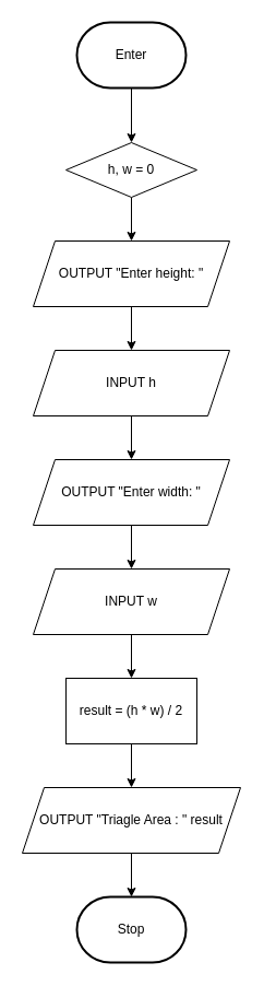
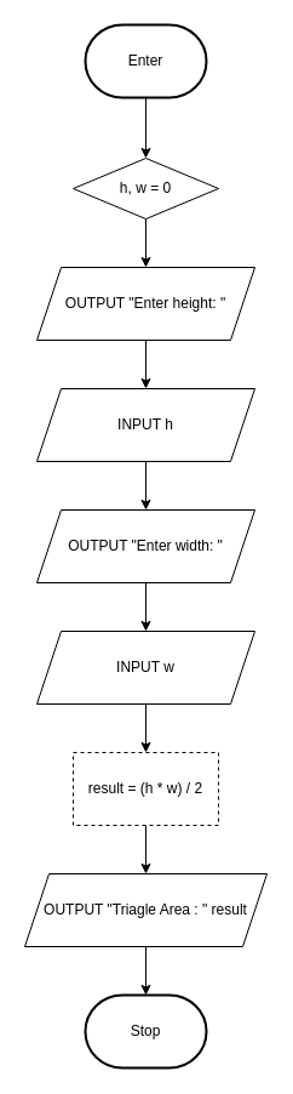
  <mxCell id="0" />
  <mxCell id="1" parent="0" />
  <mxCell id="2" style="edgeStyle=orthogonalEdgeStyle;rounded=0;orthogonalLoop=1;jettySize=auto;html=1;entryX=0.5;entryY=0;entryDx=0;entryDy=0;" parent="1" source="3" target="6" edge="1"><mxGeometry relative="1" as="geometry" /></mxCell>
  <mxCell id="3" value="Enter" style="strokeWidth=2;html=1;shape=mxgraph.flowchart.terminator;whiteSpace=wrap;" parent="1" vertex="1"><mxGeometry x="70" y="20" width="100" height="60" as="geometry" /></mxCell>
  <mxCell id="4" value="Stop" style="strokeWidth=2;html=1;shape=mxgraph.flowchart.terminator;whiteSpace=wrap;" parent="1" vertex="1"><mxGeometry x="70" y="820" width="100" height="60" as="geometry" /></mxCell>
  <mxCell id="5" style="edgeStyle=orthogonalEdgeStyle;rounded=0;orthogonalLoop=1;jettySize=auto;html=1;entryX=0.5;entryY=0;entryDx=0;entryDy=0;" parent="1" source="6" target="8" edge="1"><mxGeometry relative="1" as="geometry" /></mxCell>
  <mxCell id="6" value="h, w = 0" style="rhombus;whiteSpace=wrap;html=1;" parent="1" vertex="1"><mxGeometry x="60" y="130" width="120" height="50" as="geometry" /></mxCell>
  <mxCell id="7" style="edgeStyle=orthogonalEdgeStyle;rounded=0;orthogonalLoop=1;jettySize=auto;html=1;entryX=0.5;entryY=0;entryDx=0;entryDy=0;" parent="1" source="8" target="10" edge="1"><mxGeometry relative="1" as="geometry" /></mxCell>
  <mxCell id="8" value="OUTPUT &quot;Enter height: &quot;" style="shape=parallelogram;perimeter=parallelogramPerimeter;whiteSpace=wrap;html=1;fixedSize=1;" parent="1" vertex="1"><mxGeometry x="30" y="220" width="180" height="60" as="geometry" /></mxCell>
  <mxCell id="9" style="edgeStyle=orthogonalEdgeStyle;rounded=0;orthogonalLoop=1;jettySize=auto;html=1;" parent="1" source="10" target="12" edge="1"><mxGeometry relative="1" as="geometry" /></mxCell>
  <mxCell id="10" value="INPUT h" style="shape=parallelogram;perimeter=parallelogramPerimeter;whiteSpace=wrap;html=1;fixedSize=1;" parent="1" vertex="1"><mxGeometry x="30" y="320" width="180" height="60" as="geometry" /></mxCell>
  <mxCell id="11" style="edgeStyle=orthogonalEdgeStyle;rounded=0;orthogonalLoop=1;jettySize=auto;html=1;entryX=0.5;entryY=0;entryDx=0;entryDy=0;" parent="1" source="12" target="14" edge="1"><mxGeometry relative="1" as="geometry" /></mxCell>
  <mxCell id="12" value="OUTPUT &quot;Enter width: &quot;" style="shape=parallelogram;perimeter=parallelogramPerimeter;whiteSpace=wrap;html=1;fixedSize=1;" parent="1" vertex="1"><mxGeometry x="30" y="420" width="180" height="60" as="geometry" /></mxCell>
  <mxCell id="13" style="edgeStyle=orthogonalEdgeStyle;rounded=0;orthogonalLoop=1;jettySize=auto;html=1;entryX=0.5;entryY=0;entryDx=0;entryDy=0;" parent="1" source="14" target="16" edge="1"><mxGeometry relative="1" as="geometry" /></mxCell>
  <mxCell id="14" value="INPUT w" style="shape=parallelogram;perimeter=parallelogramPerimeter;whiteSpace=wrap;html=1;fixedSize=1;" parent="1" vertex="1"><mxGeometry x="30" y="520" width="180" height="60" as="geometry" /></mxCell>
  <mxCell id="15" style="edgeStyle=orthogonalEdgeStyle;rounded=0;orthogonalLoop=1;jettySize=auto;html=1;entryX=0.5;entryY=0;entryDx=0;entryDy=0;" parent="1" source="16" target="18" edge="1"><mxGeometry relative="1" as="geometry" /></mxCell>
- <mxCell id="16" value="result = (h * w) / 2" style="rounded=0;whiteSpace=wrap;html=1;" parent="1" vertex="1"><mxGeometry x="60" y="620" width="120" height="60" as="geometry" /></mxCell>
+ <mxCell id="16" value="result = (h * w) / 2" style="rounded=0;whiteSpace=wrap;html=1;dashed=1;" parent="1" vertex="1"><mxGeometry x="60" y="620" width="120" height="60" as="geometry" /></mxCell>
  <mxCell id="17" value="" style="edgeStyle=orthogonalEdgeStyle;rounded=0;orthogonalLoop=1;jettySize=auto;html=1;" parent="1" source="18" target="4" edge="1"><mxGeometry relative="1" as="geometry" /></mxCell>
  <mxCell id="18" value="OUTPUT &quot;Triagle Area : &quot; result" style="shape=parallelogram;perimeter=parallelogramPerimeter;whiteSpace=wrap;html=1;fixedSize=1;" parent="1" vertex="1"><mxGeometry x="20" y="720" width="200" height="60" as="geometry" /></mxCell>
